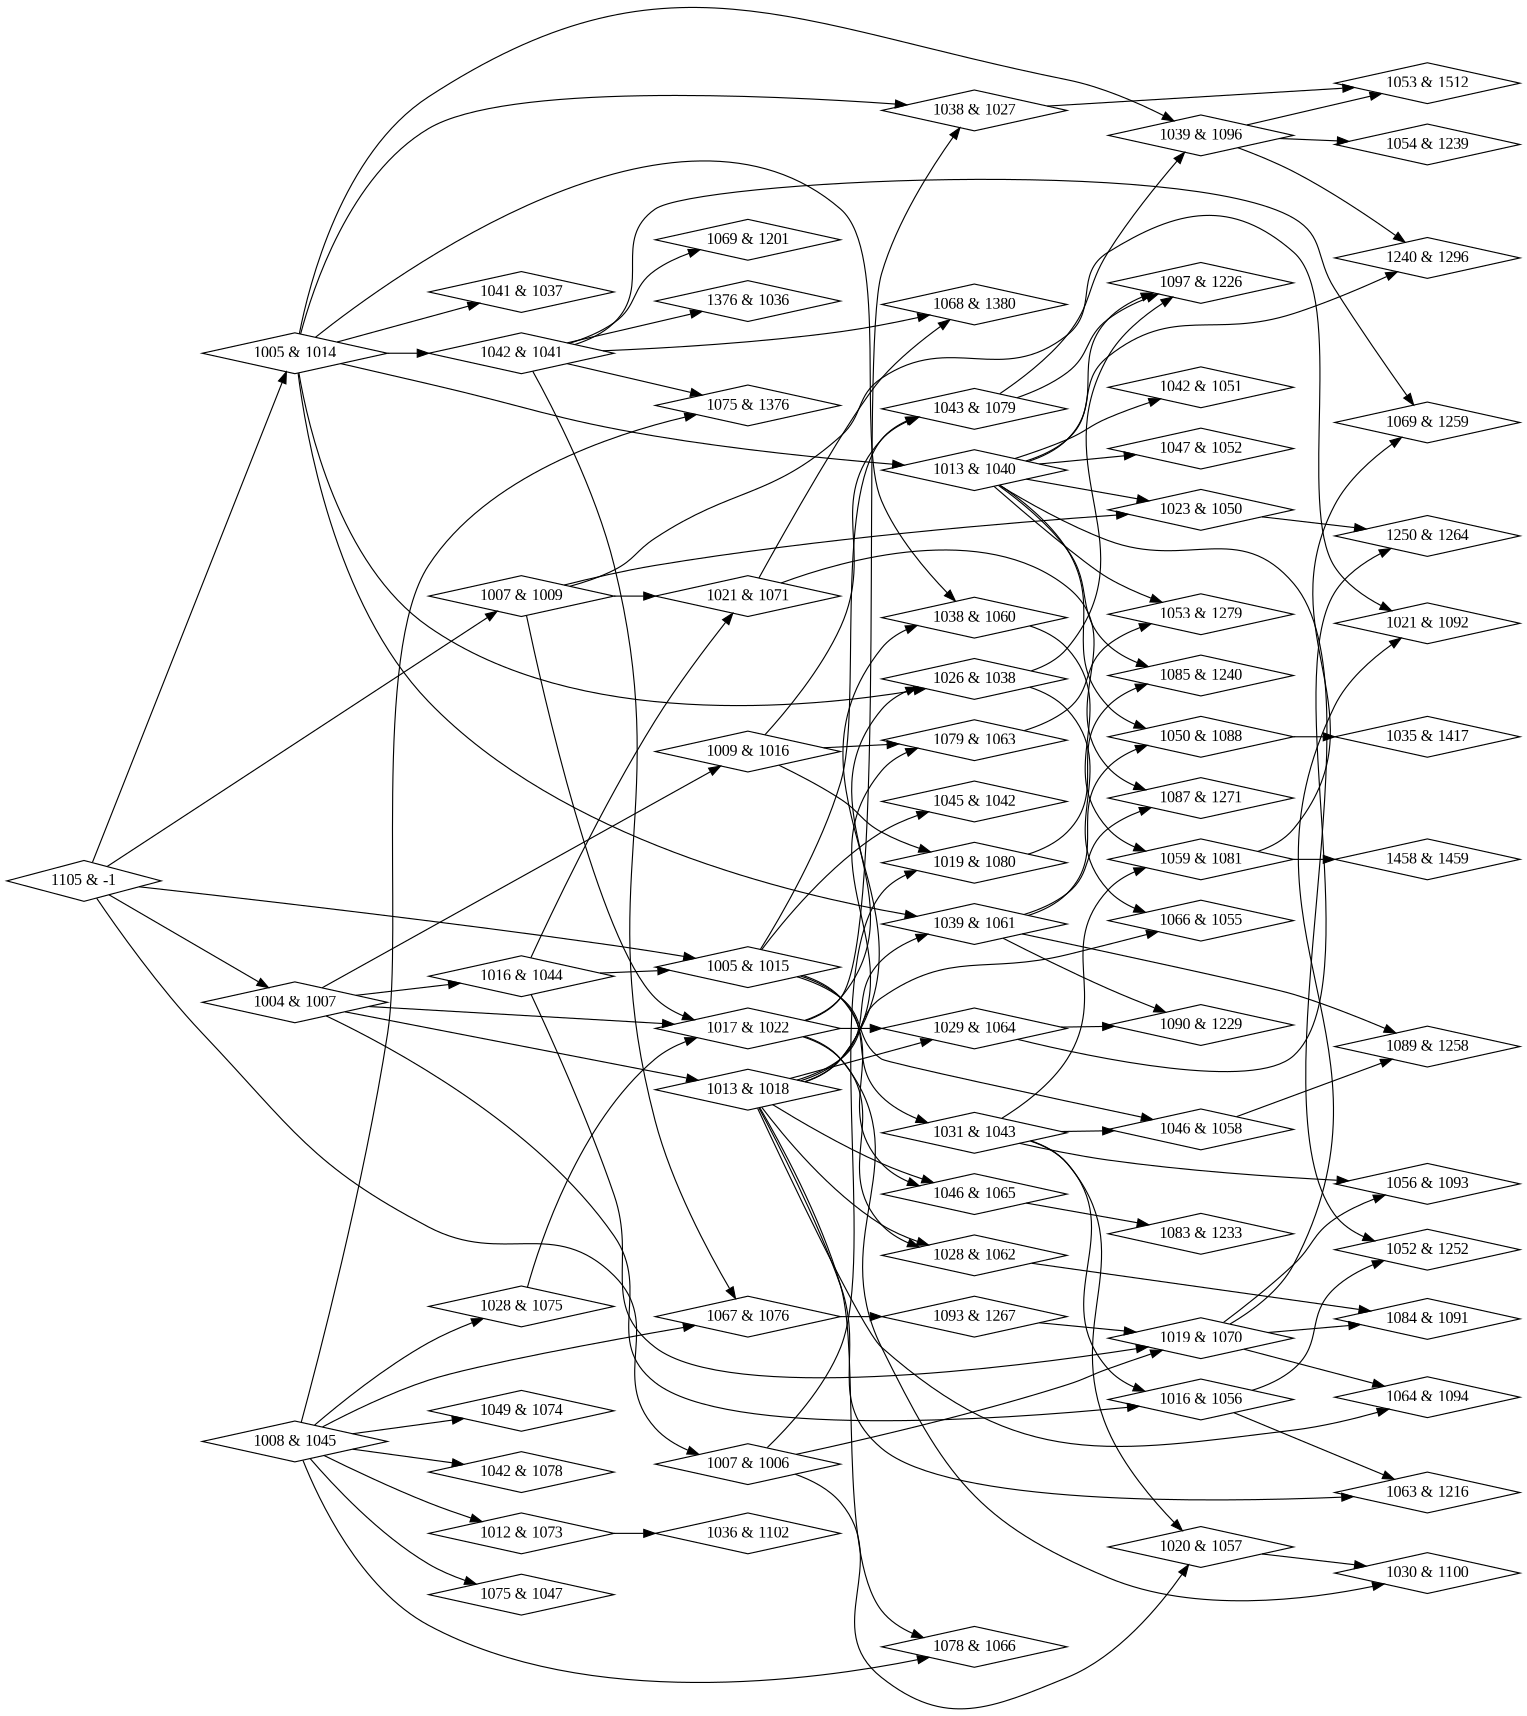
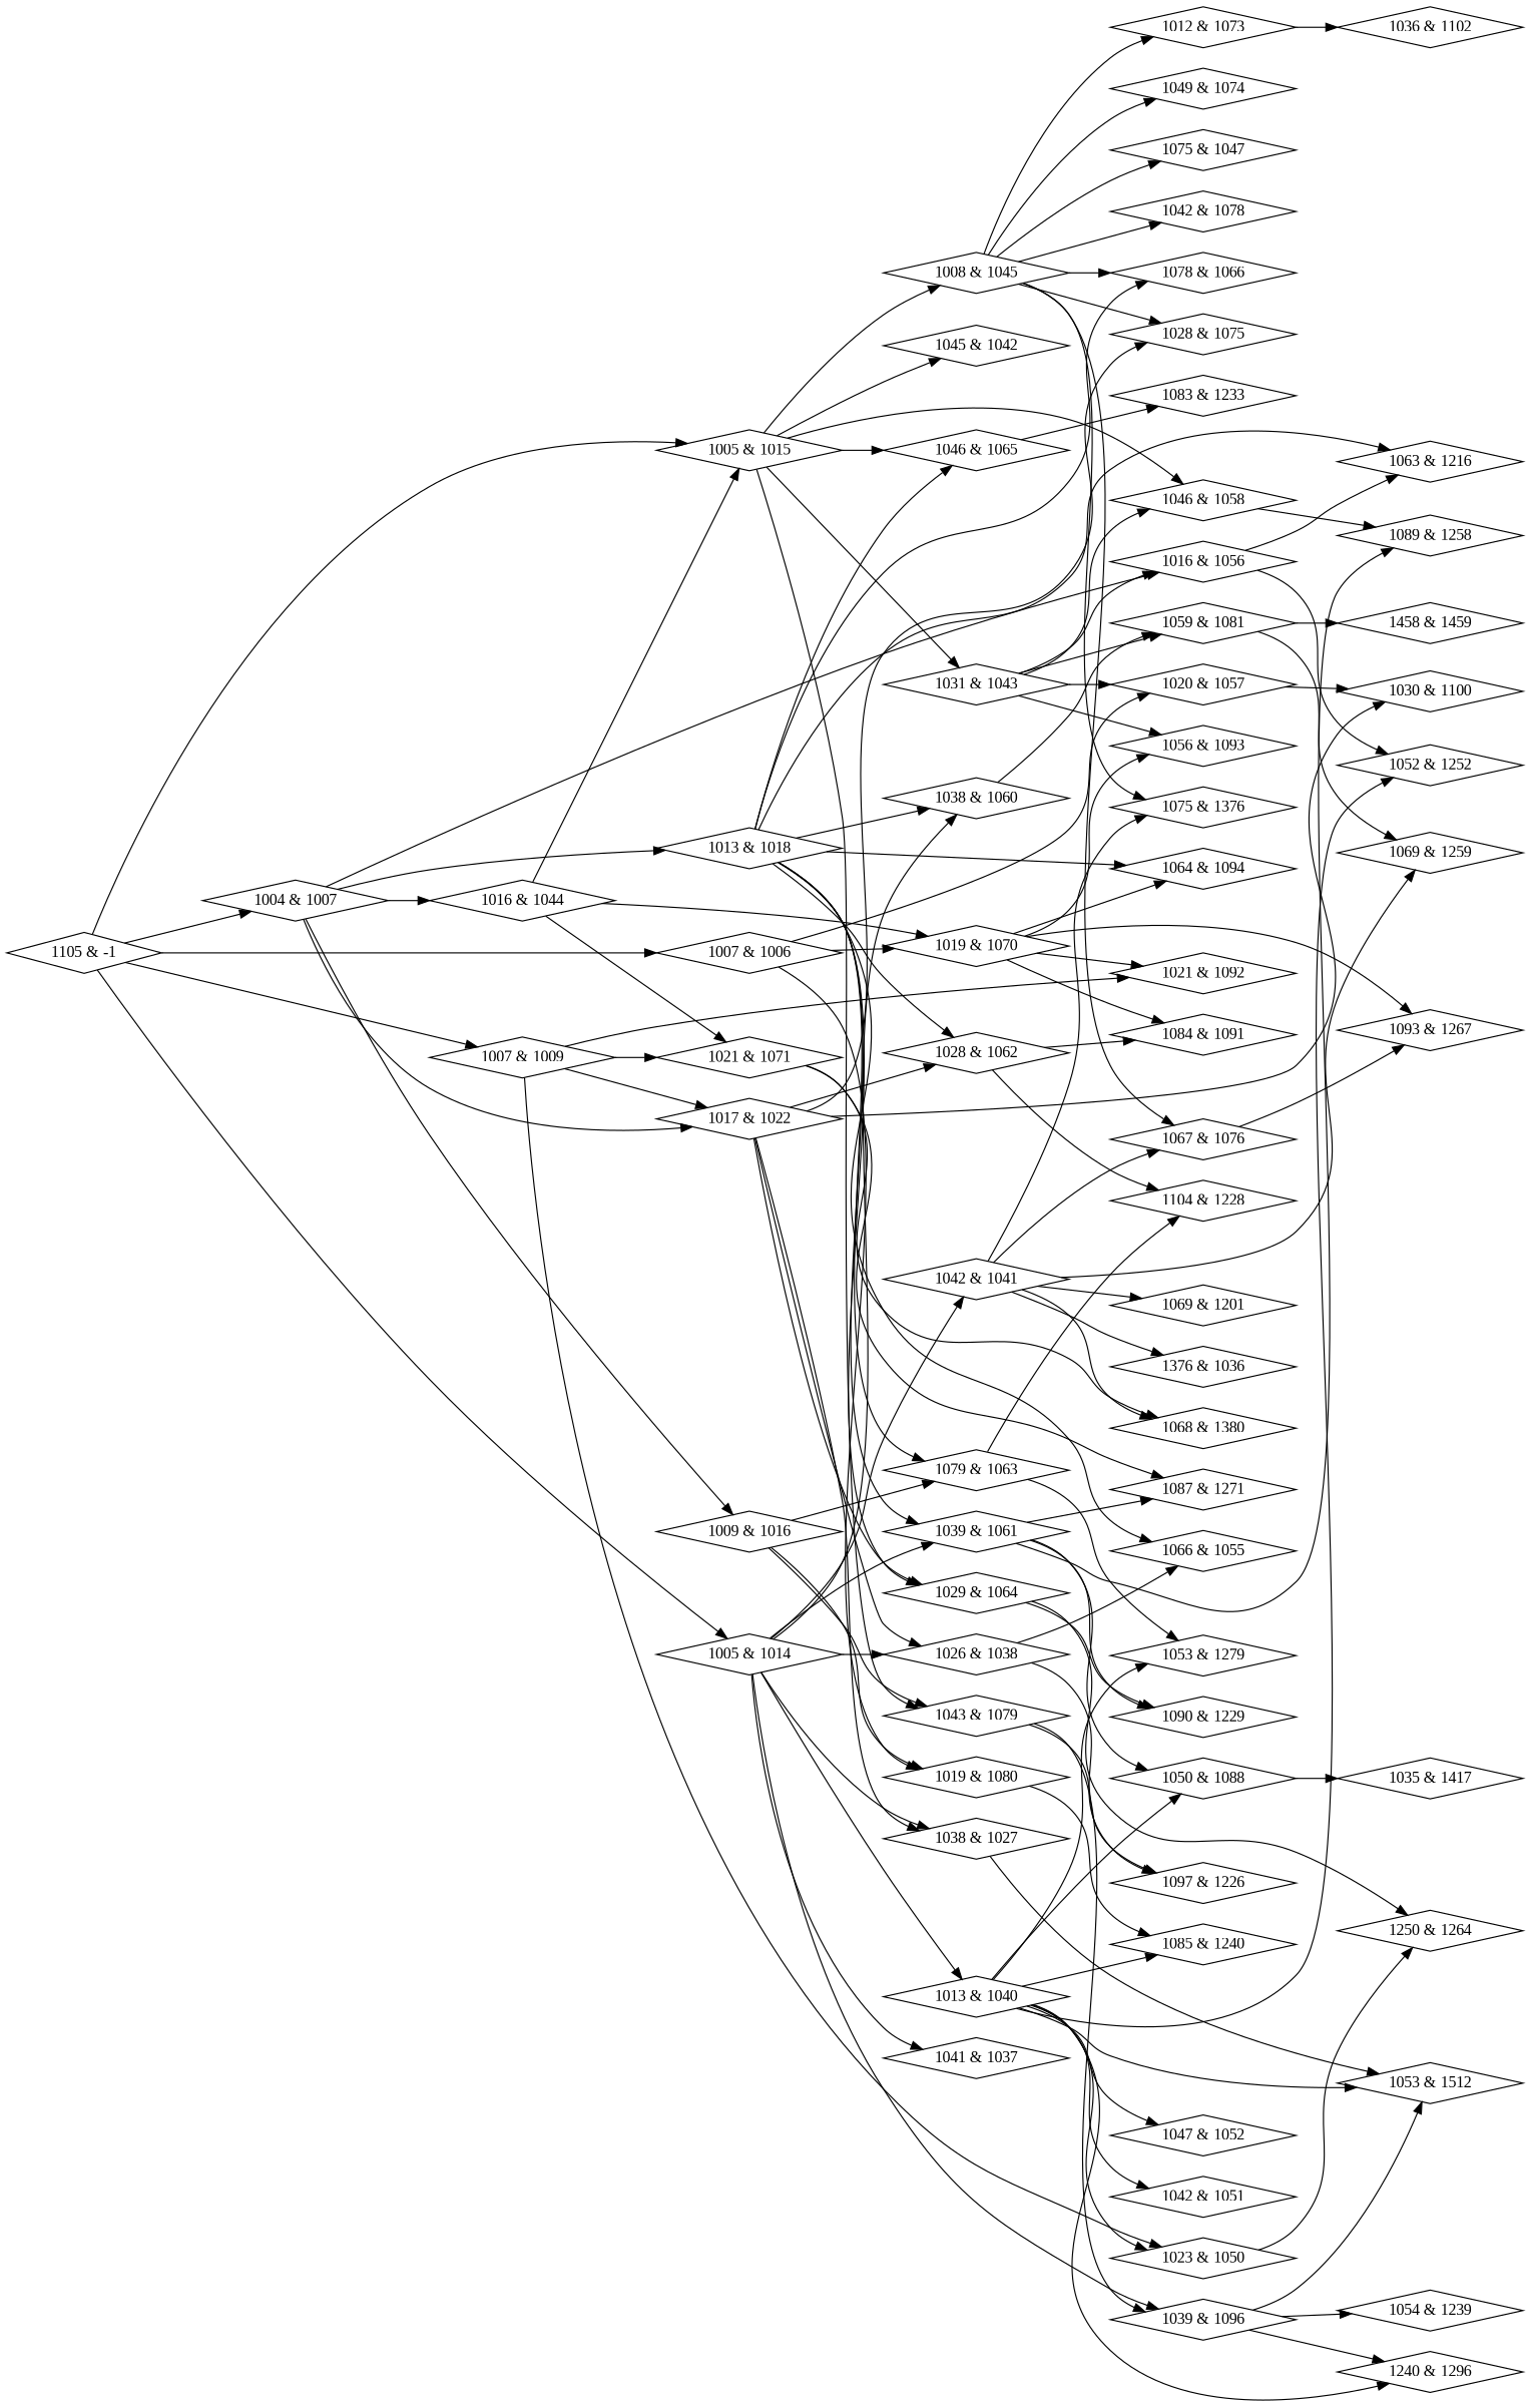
  digraph {
    fontname="Liberation Serif"
    rankdir=LR
    node [fontname="Liberation Serif" shape=diamond]
    edge [fontname="Liberation Serif"]
    n1 [label="1004 & 1007"]
    n2 [label="1009 & 1016"]
    n3 [label="1016 & 1044"]
    n4 [label="1016 & 1056"]
    n5 [label="1013 & 1018"]
    n6 [label="1017 & 1022"]
    n7 [label="1019 & 1080"]
    n8 [label="1043 & 1079"]
    n9 [label="1079 & 1063"]
    n10 [label="1019 & 1070"]
    n11 [label="1021 & 1071"]
    n12 [label="1005 & 1015"]
    n13 [label="1052 & 1252"]
    n14 [label="1063 & 1216"]
    n15 [label="1038 & 1060"]
    n16 [label="1039 & 1061"]
    n17 [label="1046 & 1065"]
    n18 [label="1078 & 1066"]
    n19 [label="1066 & 1055"]
    n20 [label="1028 & 1062"]
    n21 [label="1029 & 1064"]
    n22 [label="1064 & 1094"]
    n23 [label="1026 & 1038"]
    n24 [label="1038 & 1027"]
    n25 [label="1028 & 1075"]
    n26 [label="1030 & 1100"]
    n27 [label="1007 & 1006"]
    n28 [label="1020 & 1057"]
    n29 [label="1021 & 1092"]
    n30 [label="1056 & 1093"]
    n31 [label="1093 & 1267"]
    n32 [label="1084 & 1091"]
    n33 [label="1085 & 1240"]
    n34 [label="1007 & 1009"]
    n35 [label="1023 & 1050"]
    n36 [label="1068 & 1380"]
    n37 [label="1087 & 1271"]
    n38 [label="1250 & 1264"]
    n39 [label="1039 & 1096"]
    n40 [label="1097 & 1226"]
    n41 [label="1053 & 1279"]
+   n42 [label="1104 & 1228"]
    n43 [label="1005 & 1014"]
    n44 [label="1042 & 1041"]
    n45 [label="1041 & 1037"]
    n46 [label="1013 & 1040"]
    n47 [label="1075 & 1376"]
    n48 [label="1067 & 1076"]
    n49 [label="1376 & 1036"]
    n50 [label="1069 & 1201"]
    n51 [label="1069 & 1259"]
    n52 [label="1042 & 1051"]
    n53 [label="1050 & 1088"]
    n54 [label="1047 & 1052"]
    n55 [label="1053 & 1512"]
    n56 [label="1240 & 1296"]
    n57 [label="1059 & 1081"]
    n58 [label="1090 & 1229"]
    n59 [label="1089 & 1258"]
    n60 [label="1054 & 1239"]
    n61 [label="1008 & 1045"]
    n62 [label="1045 & 1042"]
    n63 [label="1031 & 1043"]
    n64 [label="1046 & 1058"]
    n65 [label="1042 & 1078"]
    n66 [label="1012 & 1073"]
    n67 [label="1075 & 1047"]
    n68 [label="1049 & 1074"]
    n69 [label="1083 & 1233"]
    n70 [label="1036 & 1102"]
    n71 [label="1035 & 1417"]
    n72 [label="1458 & 1459"]
    n73 [label="1105 & -1"]
    n1 -> n2
    n1 -> n3
    n1 -> n4
    n1 -> n5
    n1 -> n6
    n2 -> n7
    n2 -> n8
    n2 -> n9
    n3 -> n10
    n3 -> n11
    n3 -> n12
    n4 -> n13
    n4 -> n14
    n5 -> n9
    n5 -> n14
    n5 -> n15
    n5 -> n16
    n5 -> n17
    n5 -> n18
    n5 -> n19
    n5 -> n20
    n5 -> n21
    n5 -> n22
    n6 -> n20
    n6 -> n21
    n6 -> n23
    n6 -> n24
-   n25 -> n6
+   n6 -> n25
    n6 -> n26
    n7 -> n33
    n8 -> n39
    n8 -> n40
    n9 -> n41
+   n9 -> n42
    n10 -> n22
    n10 -> n29
    n10 -> n30
-   n31 -> n10
+   n10 -> n31
    n10 -> n32
    n11 -> n36
    n11 -> n37
    n12 -> n8
    n12 -> n17
+   n12 -> n61
    n12 -> n62
    n12 -> n63
    n12 -> n64
    n15 -> n57
    n16 -> n37
    n16 -> n53
    n16 -> n58
    n16 -> n59
    n17 -> n69
    n20 -> n32
+   n20 -> n42
    n21 -> n38
    n21 -> n58
    n23 -> n19
    n23 -> n40
    n24 -> n55
    n27 -> n7
    n27 -> n10
    n27 -> n28
    n28 -> n26
    n34 -> n6
    n34 -> n11
    n34 -> n29
    n34 -> n35
    n35 -> n38
    n39 -> n55
    n39 -> n56
    n39 -> n60
    n43 -> n15
    n43 -> n16
    n43 -> n23
    n43 -> n24
    n43 -> n39
    n43 -> n44
    n43 -> n45
    n43 -> n46
    n44 -> n36
    n44 -> n47
    n44 -> n48
    n44 -> n49
    n44 -> n50
    n44 -> n51
    n46 -> n13
    n46 -> n33
    n46 -> n35
    n46 -> n41
    n46 -> n52
    n46 -> n53
    n46 -> n54
-   n46 -> n40
+   n46 -> n55
    n46 -> n56
    n48 -> n31
    n53 -> n71
    n57 -> n51
    n57 -> n72
    n61 -> n18
    n61 -> n25
    n61 -> n47
    n61 -> n48
    n61 -> n65
    n61 -> n66
    n61 -> n67
    n61 -> n68
    n63 -> n4
    n63 -> n28
    n63 -> n30
    n63 -> n57
    n63 -> n64
    n64 -> n59
    n66 -> n70
    n73 -> n1
    n73 -> n12
    n73 -> n27
    n73 -> n34
    n73 -> n43
  }
